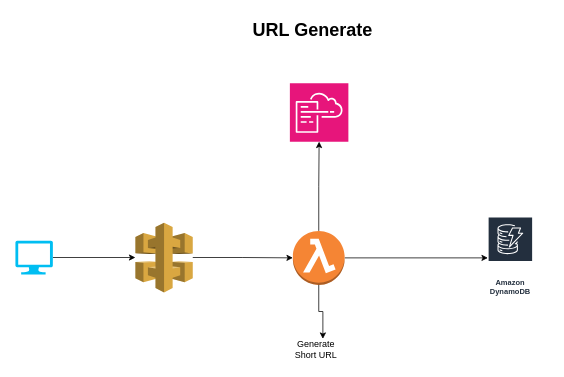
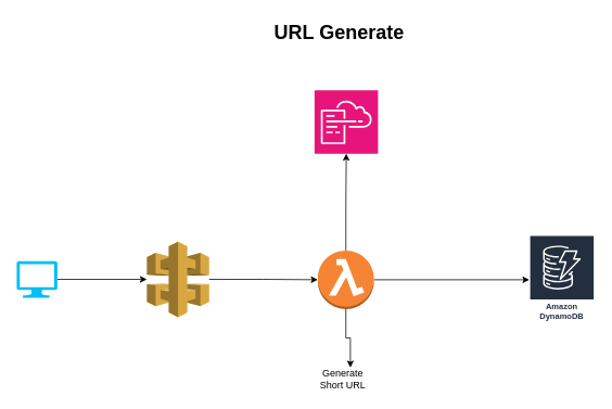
  <mxCell id="0" />
  <mxCell id="1" parent="0" />
  <mxCell id="2" value="" style="edgeStyle=orthogonalEdgeStyle;rounded=0;orthogonalLoop=1;jettySize=auto;html=1;" edge="1" parent="1" source="3" target="5"><mxGeometry relative="1" as="geometry" /></mxCell>
  <mxCell id="3" value="" style="verticalLabelPosition=bottom;html=1;verticalAlign=top;align=center;strokeColor=none;fillColor=#00BEF2;shape=mxgraph.azure.computer;pointerEvents=1;" vertex="1" parent="1"><mxGeometry x="20" y="320" width="50" height="45" as="geometry" /></mxCell>
  <mxCell id="4" style="edgeStyle=orthogonalEdgeStyle;rounded=0;orthogonalLoop=1;jettySize=auto;html=1;" edge="1" parent="1" source="5" target="8"><mxGeometry relative="1" as="geometry" /></mxCell>
  <mxCell id="5" value="" style="outlineConnect=0;dashed=0;verticalLabelPosition=bottom;verticalAlign=top;align=center;html=1;shape=mxgraph.aws3.api_gateway;fillColor=#D9A741;gradientColor=none;" vertex="1" parent="1"><mxGeometry x="180" y="296" width="76.5" height="93" as="geometry" /></mxCell>
  <mxCell id="6" style="edgeStyle=orthogonalEdgeStyle;rounded=0;orthogonalLoop=1;jettySize=auto;html=1;" edge="1" parent="1" source="8" target="9"><mxGeometry relative="1" as="geometry" /></mxCell>
  <mxCell id="7" style="edgeStyle=orthogonalEdgeStyle;rounded=0;orthogonalLoop=1;jettySize=auto;html=1;" edge="1" parent="1" source="8" target="10"><mxGeometry relative="1" as="geometry" /></mxCell>
  <mxCell id="8" value="" style="outlineConnect=0;dashed=0;verticalLabelPosition=bottom;verticalAlign=top;align=center;html=1;shape=mxgraph.aws3.lambda_function;fillColor=#F58534;gradientColor=none;" vertex="1" parent="1"><mxGeometry x="390" y="307" width="69" height="72" as="geometry" /></mxCell>
  <mxCell id="9" value="" style="sketch=0;points=[[0,0,0],[0.25,0,0],[0.5,0,0],[0.75,0,0],[1,0,0],[0,1,0],[0.25,1,0],[0.5,1,0],[0.75,1,0],[1,1,0],[0,0.25,0],[0,0.5,0],[0,0.75,0],[1,0.25,0],[1,0.5,0],[1,0.75,0]];points=[[0,0,0],[0.25,0,0],[0.5,0,0],[0.75,0,0],[1,0,0],[0,1,0],[0.25,1,0],[0.5,1,0],[0.75,1,0],[1,1,0],[0,0.25,0],[0,0.5,0],[0,0.75,0],[1,0.25,0],[1,0.5,0],[1,0.75,0]];outlineConnect=0;fontColor=#232F3E;fillColor=#E7157B;strokeColor=#ffffff;dashed=0;verticalLabelPosition=bottom;verticalAlign=top;align=center;html=1;fontSize=12;fontStyle=0;aspect=fixed;shape=mxgraph.aws4.resourceIcon;resIcon=mxgraph.aws4.cloudformation;" vertex="1" parent="1"><mxGeometry x="386" y="110" width="78" height="78" as="geometry" /></mxCell>
- <mxCell id="10" value="Amazon DynamoDB" style="sketch=0;outlineConnect=0;fontColor=#232F3E;gradientColor=none;strokeColor=#ffffff;fillColor=#232F3E;dashed=0;verticalLabelPosition=middle;verticalAlign=bottom;align=center;html=1;whiteSpace=wrap;fontSize=10;fontStyle=1;spacing=3;shape=mxgraph.aws4.productIcon;prIcon=mxgraph.aws4.dynamodb;" vertex="1" parent="1"><mxGeometry x="650" y="288" width="60" height="110" as="geometry" /></mxCell>
+ <mxCell id="10" value="Amazon DynamoDB" style="sketch=0;outlineConnect=0;fontColor=#232F3E;gradientColor=none;strokeColor=#ffffff;fillColor=#232F3E;dashed=0;verticalLabelPosition=middle;verticalAlign=bottom;align=center;html=1;whiteSpace=wrap;fontSize=10;fontStyle=1;spacing=3;shape=mxgraph.aws4.productIcon;prIcon=mxgraph.aws4.dynamodb;" vertex="1" parent="1"><mxGeometry x="650" y="288" width="80" height="110" as="geometry" /></mxCell>
  <mxCell id="11" value="Generate Short URL" style="text;html=1;align=center;verticalAlign=middle;whiteSpace=wrap;rounded=0;" vertex="1" parent="1"><mxGeometry x="391" y="450" width="60" height="30" as="geometry" /></mxCell>
  <mxCell id="12" style="edgeStyle=orthogonalEdgeStyle;rounded=0;orthogonalLoop=1;jettySize=auto;html=1;entryX=0.65;entryY=0.033;entryDx=0;entryDy=0;entryPerimeter=0;" edge="1" parent="1" source="8" target="11"><mxGeometry relative="1" as="geometry" /></mxCell>
  <mxCell id="13" value="URL Generate" style="text;strokeColor=none;fillColor=none;html=1;fontSize=24;fontStyle=1;verticalAlign=middle;align=center;" vertex="1" parent="1"><mxGeometry x="366" y="20" width="100" height="40" as="geometry" /></mxCell>
